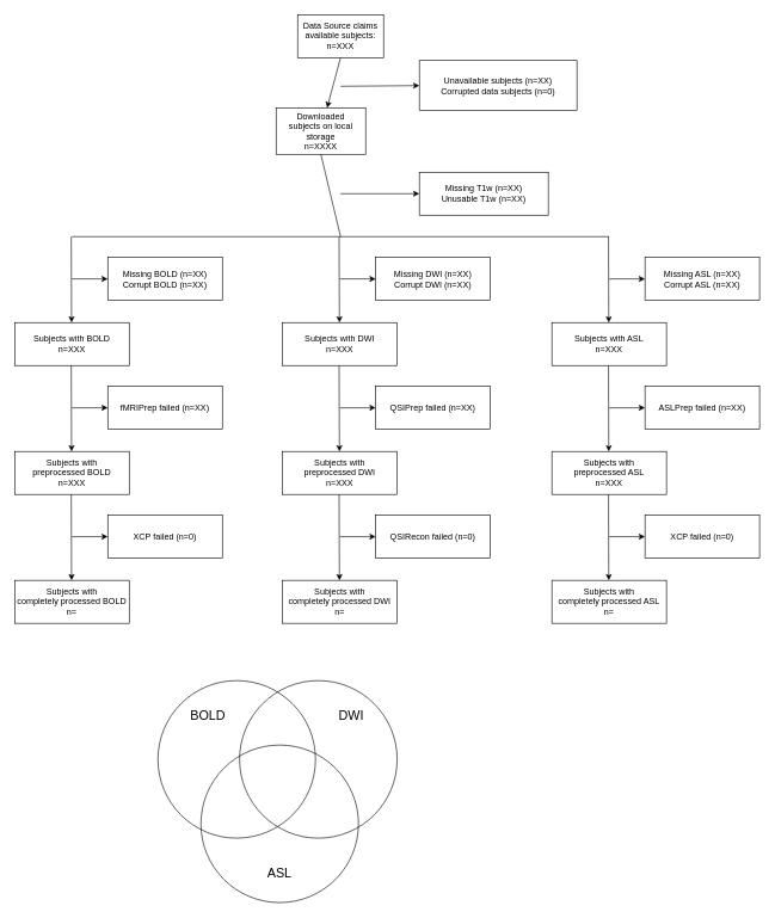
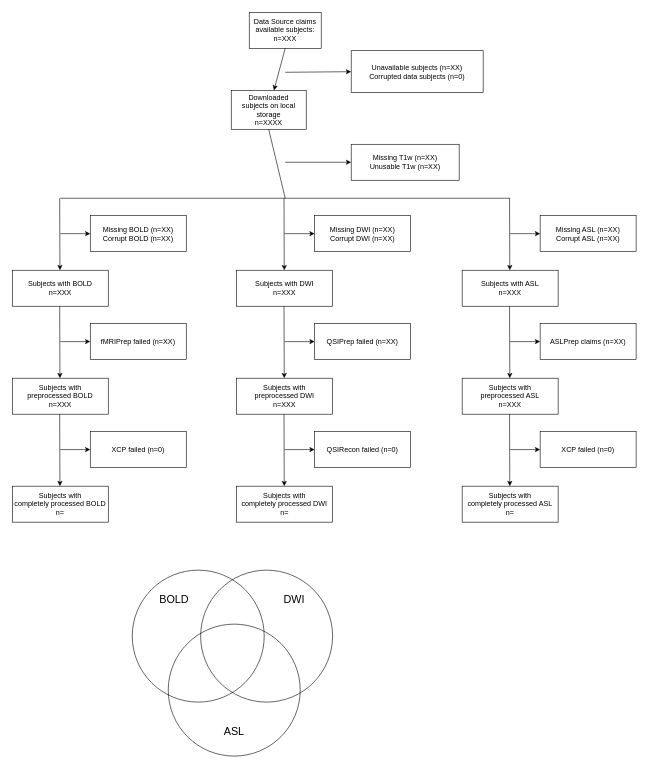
  <mxCell id="0" />
  <mxCell id="1" parent="0" />
  <mxCell id="2" value="&lt;div&gt;Data Source claims available subjects:&lt;/div&gt;&lt;div&gt;n=XXX&lt;br&gt;&lt;/div&gt;" style="rounded=0;whiteSpace=wrap;html=1;" parent="1" vertex="1"><mxGeometry x="415" y="20" width="120" height="60" as="geometry" /></mxCell>
  <mxCell id="3" value="&lt;div&gt;Downloaded&lt;/div&gt;&lt;div&gt;subjects on local storage&lt;/div&gt;&lt;div&gt;n=XXXX&lt;br&gt;&lt;/div&gt;" style="rounded=0;whiteSpace=wrap;html=1;" parent="1" vertex="1"><mxGeometry x="385" y="150" width="125" height="65" as="geometry" /></mxCell>
  <mxCell id="4" value="&lt;div&gt;Unavailable subjects (n=XX)&lt;/div&gt;&lt;div&gt;Corrupted data subjects (n=0) &lt;br&gt;&lt;/div&gt;" style="rounded=0;whiteSpace=wrap;html=1;" parent="1" vertex="1"><mxGeometry x="585" y="84" width="220" height="70" as="geometry" /></mxCell>
  <mxCell id="5" value="" style="endArrow=classic;html=1;entryX=0;entryY=0.5;entryDx=0;entryDy=0;" parent="1" target="4" edge="1"><mxGeometry width="50" height="50" relative="1" as="geometry"><mxPoint x="475" y="120" as="sourcePoint" /><mxPoint x="905" y="310" as="targetPoint" /></mxGeometry></mxCell>
  <mxCell id="6" value="&lt;div&gt;Missing T1w (n=XX)&lt;/div&gt;Unusable T1w (n=XX)" style="rounded=0;whiteSpace=wrap;html=1;" parent="1" vertex="1"><mxGeometry x="585" y="240" width="180" height="60" as="geometry" /></mxCell>
  <mxCell id="7" value="" style="endArrow=classic;html=1;exitX=0.5;exitY=1;exitDx=0;exitDy=0;" parent="1" source="2" target="3" edge="1"><mxGeometry width="50" height="50" relative="1" as="geometry"><mxPoint x="855" y="360" as="sourcePoint" /><mxPoint x="905" y="310" as="targetPoint" /></mxGeometry></mxCell>
  <mxCell id="8" value="" style="endArrow=none;html=1;entryX=0.5;entryY=1;entryDx=0;entryDy=0;" parent="1" target="3" edge="1"><mxGeometry width="50" height="50" relative="1" as="geometry"><mxPoint x="475" y="330" as="sourcePoint" /><mxPoint x="475" y="235" as="targetPoint" /></mxGeometry></mxCell>
  <mxCell id="9" value="" style="endArrow=classic;html=1;entryX=0;entryY=0.5;entryDx=0;entryDy=0;" parent="1" target="6" edge="1"><mxGeometry width="50" height="50" relative="1" as="geometry"><mxPoint x="475" y="270" as="sourcePoint" /><mxPoint x="725" y="230" as="targetPoint" /></mxGeometry></mxCell>
  <mxCell id="10" value="" style="endArrow=none;html=1;" parent="1" edge="1"><mxGeometry width="50" height="50" relative="1" as="geometry"><mxPoint x="100" y="330" as="sourcePoint" /><mxPoint x="850" y="330" as="targetPoint" /></mxGeometry></mxCell>
  <mxCell id="11" value="" style="endArrow=classic;html=1;" parent="1" edge="1"><mxGeometry width="50" height="50" relative="1" as="geometry"><mxPoint x="99" y="330" as="sourcePoint" /><mxPoint x="99.41" y="450" as="targetPoint" /></mxGeometry></mxCell>
  <mxCell id="12" value="&lt;div&gt;Subjects with BOLD&lt;br&gt;&lt;/div&gt;&lt;div&gt;n=XXX&lt;br&gt;&lt;/div&gt;" style="rounded=0;whiteSpace=wrap;html=1;" parent="1" vertex="1"><mxGeometry x="20" y="450" width="160" height="60" as="geometry" /></mxCell>
  <mxCell id="13" value="" style="endArrow=classic;html=1;" parent="1" edge="1"><mxGeometry width="50" height="50" relative="1" as="geometry"><mxPoint x="100" y="389" as="sourcePoint" /><mxPoint x="150" y="389" as="targetPoint" /></mxGeometry></mxCell>
  <mxCell id="14" value="&lt;div&gt;Missing BOLD (n=XX)&lt;/div&gt;Corrupt BOLD (n=XX)" style="rounded=0;whiteSpace=wrap;html=1;" parent="1" vertex="1"><mxGeometry x="150" y="359" width="160" height="60" as="geometry" /></mxCell>
  <mxCell id="15" value="" style="endArrow=classic;html=1;" parent="1" edge="1"><mxGeometry width="50" height="50" relative="1" as="geometry"><mxPoint x="99" y="510" as="sourcePoint" /><mxPoint x="99.41" y="630" as="targetPoint" /></mxGeometry></mxCell>
  <mxCell id="16" value="" style="endArrow=classic;html=1;" parent="1" edge="1"><mxGeometry width="50" height="50" relative="1" as="geometry"><mxPoint x="100" y="569" as="sourcePoint" /><mxPoint x="150" y="569" as="targetPoint" /></mxGeometry></mxCell>
  <mxCell id="17" value="fMRIPrep failed (n=XX)" style="rounded=0;whiteSpace=wrap;html=1;" parent="1" vertex="1"><mxGeometry x="150" y="539" width="160" height="60" as="geometry" /></mxCell>
  <mxCell id="18" value="&lt;div&gt;Subjects with&lt;/div&gt;&lt;div&gt;preprocessed BOLD&lt;br&gt;&lt;/div&gt;&lt;div&gt;n=XXX&lt;br&gt;&lt;/div&gt;" style="rounded=0;whiteSpace=wrap;html=1;" parent="1" vertex="1"><mxGeometry x="20" y="630" width="160" height="60" as="geometry" /></mxCell>
  <mxCell id="19" value="" style="endArrow=classic;html=1;" parent="1" edge="1"><mxGeometry width="50" height="50" relative="1" as="geometry"><mxPoint x="99" y="690" as="sourcePoint" /><mxPoint x="99.41" y="810" as="targetPoint" /></mxGeometry></mxCell>
  <mxCell id="20" value="" style="endArrow=classic;html=1;" parent="1" edge="1"><mxGeometry width="50" height="50" relative="1" as="geometry"><mxPoint x="100" y="749" as="sourcePoint" /><mxPoint x="150" y="749" as="targetPoint" /></mxGeometry></mxCell>
  <mxCell id="21" value="XCP failed (n=0)" style="rounded=0;whiteSpace=wrap;html=1;" parent="1" vertex="1"><mxGeometry x="150" y="719" width="160" height="60" as="geometry" /></mxCell>
  <mxCell id="22" value="&lt;div&gt;Subjects with&lt;/div&gt;&lt;div&gt;completely processed BOLD&lt;br&gt;&lt;/div&gt;&lt;div&gt;n=&lt;br&gt;&lt;/div&gt;" style="rounded=0;whiteSpace=wrap;html=1;" parent="1" vertex="1"><mxGeometry x="20" y="810" width="160" height="60" as="geometry" /></mxCell>
  <mxCell id="23" value="" style="endArrow=classic;html=1;" edge="1" parent="1"><mxGeometry width="50" height="50" relative="1" as="geometry"><mxPoint x="473" y="330" as="sourcePoint" /><mxPoint x="473.41" y="450" as="targetPoint" /></mxGeometry></mxCell>
  <mxCell id="24" value="&lt;div&gt;Subjects with DWI&lt;br&gt;&lt;/div&gt;&lt;div&gt;n=XXX&lt;br&gt;&lt;/div&gt;" style="rounded=0;whiteSpace=wrap;html=1;" vertex="1" parent="1"><mxGeometry x="394" y="450" width="160" height="60" as="geometry" /></mxCell>
  <mxCell id="25" value="" style="endArrow=classic;html=1;" edge="1" parent="1"><mxGeometry width="50" height="50" relative="1" as="geometry"><mxPoint x="474" y="389" as="sourcePoint" /><mxPoint x="524" y="389" as="targetPoint" /></mxGeometry></mxCell>
  <mxCell id="26" value="&lt;div&gt;Missing DWI (n=XX)&lt;/div&gt;Corrupt DWI (n=XX)" style="rounded=0;whiteSpace=wrap;html=1;" vertex="1" parent="1"><mxGeometry x="524" y="359" width="160" height="60" as="geometry" /></mxCell>
  <mxCell id="27" value="" style="endArrow=classic;html=1;" edge="1" parent="1"><mxGeometry width="50" height="50" relative="1" as="geometry"><mxPoint x="473" y="510" as="sourcePoint" /><mxPoint x="473.41" y="630" as="targetPoint" /></mxGeometry></mxCell>
  <mxCell id="28" value="" style="endArrow=classic;html=1;" edge="1" parent="1"><mxGeometry width="50" height="50" relative="1" as="geometry"><mxPoint x="474" y="569" as="sourcePoint" /><mxPoint x="524" y="569" as="targetPoint" /></mxGeometry></mxCell>
  <mxCell id="29" value="QSIPrep failed (n=XX)" style="rounded=0;whiteSpace=wrap;html=1;" vertex="1" parent="1"><mxGeometry x="524" y="539" width="160" height="60" as="geometry" /></mxCell>
  <mxCell id="30" value="&lt;div&gt;Subjects with&lt;/div&gt;&lt;div&gt;preprocessed DWI&lt;br&gt;&lt;/div&gt;&lt;div&gt;n=XXX&lt;br&gt;&lt;/div&gt;" style="rounded=0;whiteSpace=wrap;html=1;" vertex="1" parent="1"><mxGeometry x="394" y="630" width="160" height="60" as="geometry" /></mxCell>
  <mxCell id="31" value="" style="endArrow=classic;html=1;" edge="1" parent="1"><mxGeometry width="50" height="50" relative="1" as="geometry"><mxPoint x="473" y="690" as="sourcePoint" /><mxPoint x="473.41" y="810" as="targetPoint" /></mxGeometry></mxCell>
  <mxCell id="32" value="" style="endArrow=classic;html=1;" edge="1" parent="1"><mxGeometry width="50" height="50" relative="1" as="geometry"><mxPoint x="474" y="749" as="sourcePoint" /><mxPoint x="524" y="749" as="targetPoint" /></mxGeometry></mxCell>
  <mxCell id="33" value="QSIRecon failed (n=0)" style="rounded=0;whiteSpace=wrap;html=1;" vertex="1" parent="1"><mxGeometry x="524" y="719" width="160" height="60" as="geometry" /></mxCell>
  <mxCell id="34" value="&lt;div&gt;Subjects with&lt;/div&gt;&lt;div&gt;completely processed DWI&lt;br&gt;&lt;/div&gt;&lt;div&gt;n=&lt;br&gt;&lt;/div&gt;" style="rounded=0;whiteSpace=wrap;html=1;" vertex="1" parent="1"><mxGeometry x="394" y="810" width="160" height="60" as="geometry" /></mxCell>
  <mxCell id="35" value="" style="endArrow=classic;html=1;" edge="1" parent="1"><mxGeometry width="50" height="50" relative="1" as="geometry"><mxPoint x="849" y="330" as="sourcePoint" /><mxPoint x="849.41" y="450" as="targetPoint" /></mxGeometry></mxCell>
  <mxCell id="36" value="&lt;div&gt;Subjects with ASL&lt;br&gt;&lt;/div&gt;&lt;div&gt;n=XXX&lt;br&gt;&lt;/div&gt;" style="rounded=0;whiteSpace=wrap;html=1;" vertex="1" parent="1"><mxGeometry x="770" y="450" width="160" height="60" as="geometry" /></mxCell>
  <mxCell id="37" value="" style="endArrow=classic;html=1;" edge="1" parent="1"><mxGeometry width="50" height="50" relative="1" as="geometry"><mxPoint x="850" y="389" as="sourcePoint" /><mxPoint x="900" y="389" as="targetPoint" /></mxGeometry></mxCell>
  <mxCell id="38" value="&lt;div&gt;Missing ASL (n=XX)&lt;/div&gt;Corrupt ASL (n=XX)" style="rounded=0;whiteSpace=wrap;html=1;" vertex="1" parent="1"><mxGeometry x="900" y="359" width="160" height="60" as="geometry" /></mxCell>
  <mxCell id="39" value="" style="endArrow=classic;html=1;" edge="1" parent="1"><mxGeometry width="50" height="50" relative="1" as="geometry"><mxPoint x="849" y="510" as="sourcePoint" /><mxPoint x="849.41" y="630" as="targetPoint" /></mxGeometry></mxCell>
  <mxCell id="40" value="" style="endArrow=classic;html=1;" edge="1" parent="1"><mxGeometry width="50" height="50" relative="1" as="geometry"><mxPoint x="850" y="569" as="sourcePoint" /><mxPoint x="900" y="569" as="targetPoint" /></mxGeometry></mxCell>
- <mxCell id="41" value="ASLPrep failed (n=XX)" style="rounded=0;whiteSpace=wrap;html=1;" vertex="1" parent="1"><mxGeometry x="900" y="539" width="160" height="60" as="geometry" /></mxCell>
+ <mxCell id="41" value="ASLPrep claims (n=XX)" style="rounded=0;whiteSpace=wrap;html=1;" vertex="1" parent="1"><mxGeometry x="900" y="539" width="160" height="60" as="geometry" /></mxCell>
  <mxCell id="42" value="&lt;div&gt;Subjects with&lt;/div&gt;&lt;div&gt;preprocessed ASL&lt;br&gt;&lt;/div&gt;&lt;div&gt;n=XXX&lt;br&gt;&lt;/div&gt;" style="rounded=0;whiteSpace=wrap;html=1;" vertex="1" parent="1"><mxGeometry x="770" y="630" width="160" height="60" as="geometry" /></mxCell>
  <mxCell id="43" value="" style="endArrow=classic;html=1;" edge="1" parent="1"><mxGeometry width="50" height="50" relative="1" as="geometry"><mxPoint x="849" y="690" as="sourcePoint" /><mxPoint x="849.41" y="810" as="targetPoint" /></mxGeometry></mxCell>
  <mxCell id="44" value="" style="endArrow=classic;html=1;" edge="1" parent="1"><mxGeometry width="50" height="50" relative="1" as="geometry"><mxPoint x="850" y="749" as="sourcePoint" /><mxPoint x="900" y="749" as="targetPoint" /></mxGeometry></mxCell>
  <mxCell id="45" value="XCP failed (n=0)" style="rounded=0;whiteSpace=wrap;html=1;" vertex="1" parent="1"><mxGeometry x="900" y="719" width="160" height="60" as="geometry" /></mxCell>
  <mxCell id="46" value="&lt;div&gt;Subjects with&lt;/div&gt;&lt;div&gt;completely processed ASL&lt;br&gt;&lt;/div&gt;&lt;div&gt;n=&lt;br&gt;&lt;/div&gt;" style="rounded=0;whiteSpace=wrap;html=1;" vertex="1" parent="1"><mxGeometry x="770" y="810" width="160" height="60" as="geometry" /></mxCell>
  <mxCell id="47" value="" style="ellipse;whiteSpace=wrap;html=1;fillColor=none;" vertex="1" parent="1"><mxGeometry x="220" y="950" width="220" height="220" as="geometry" /></mxCell>
  <mxCell id="48" value="" style="ellipse;whiteSpace=wrap;html=1;fillColor=none;" vertex="1" parent="1"><mxGeometry x="334" y="950" width="220" height="220" as="geometry" /></mxCell>
  <mxCell id="49" value="" style="ellipse;whiteSpace=wrap;html=1;fillColor=none;" vertex="1" parent="1"><mxGeometry x="280" y="1040" width="220" height="220" as="geometry" /></mxCell>
  <mxCell id="50" value="&lt;font style=&quot;font-size: 18px&quot;&gt;BOLD&lt;/font&gt;" style="text;html=1;strokeColor=none;fillColor=none;align=center;verticalAlign=middle;whiteSpace=wrap;rounded=0;" vertex="1" parent="1"><mxGeometry x="270" y="990" width="40" height="20" as="geometry" /></mxCell>
  <mxCell id="51" value="&lt;font style=&quot;font-size: 18px&quot;&gt;DWI&lt;/font&gt;" style="text;html=1;strokeColor=none;fillColor=none;align=center;verticalAlign=middle;whiteSpace=wrap;rounded=0;" vertex="1" parent="1"><mxGeometry x="470" y="990" width="40" height="20" as="geometry" /></mxCell>
  <mxCell id="52" value="&lt;font style=&quot;font-size: 18px&quot;&gt;ASL&lt;/font&gt;" style="text;html=1;strokeColor=none;fillColor=none;align=center;verticalAlign=middle;whiteSpace=wrap;rounded=0;" vertex="1" parent="1"><mxGeometry x="370" y="1210" width="40" height="20" as="geometry" /></mxCell>
